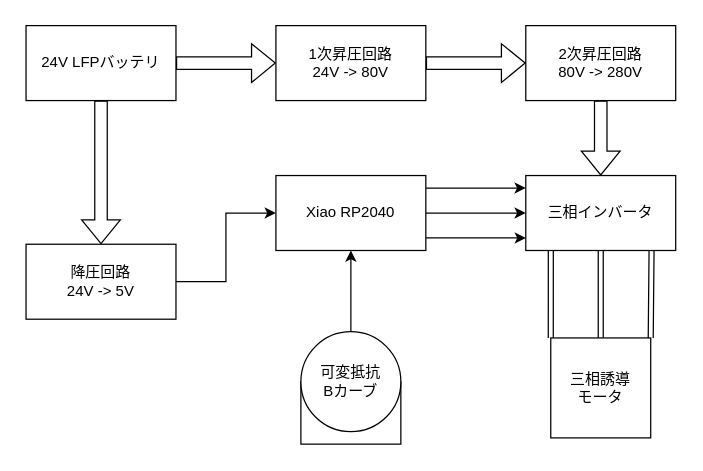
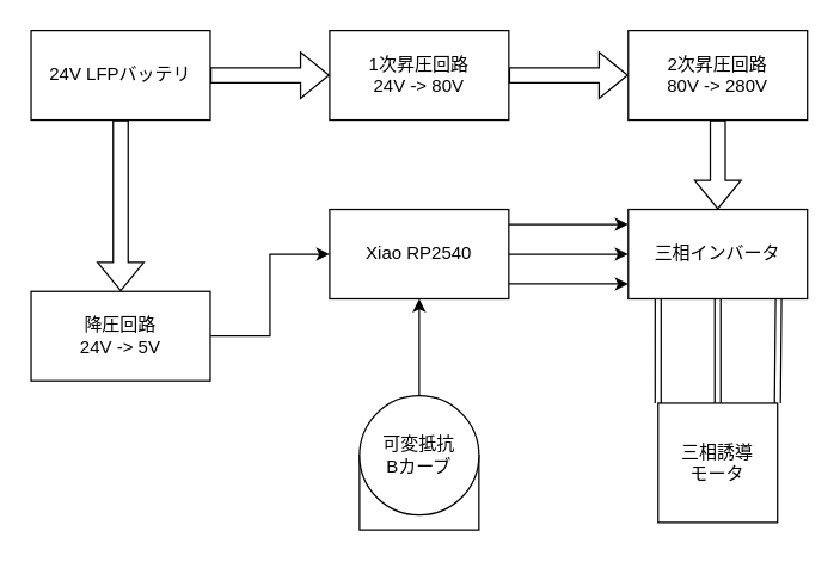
  <mxCell id="0" />
  <mxCell id="1" parent="0" />
  <mxCell id="2" style="edgeStyle=orthogonalEdgeStyle;rounded=0;orthogonalLoop=1;jettySize=auto;html=1;entryX=0;entryY=0.5;entryDx=0;entryDy=0;shape=flexArrow;" edge="1" parent="1" source="4" target="6"><mxGeometry relative="1" as="geometry" /></mxCell>
  <mxCell id="3" style="edgeStyle=orthogonalEdgeStyle;rounded=0;orthogonalLoop=1;jettySize=auto;html=1;entryX=0.5;entryY=0;entryDx=0;entryDy=0;shape=flexArrow;" edge="1" parent="1" source="4" target="19"><mxGeometry relative="1" as="geometry" /></mxCell>
  <mxCell id="4" value="24V LFPバッテリ" style="rounded=0;whiteSpace=wrap;html=1;" vertex="1" parent="1"><mxGeometry x="20" y="20" width="120" height="60" as="geometry" /></mxCell>
  <mxCell id="5" style="edgeStyle=orthogonalEdgeStyle;rounded=0;orthogonalLoop=1;jettySize=auto;html=1;entryX=0;entryY=0.5;entryDx=0;entryDy=0;shape=flexArrow;" edge="1" parent="1" source="6" target="8"><mxGeometry relative="1" as="geometry" /></mxCell>
  <mxCell id="6" value="1次昇圧回路&lt;br&gt;24V -&amp;gt; 80V" style="rounded=0;whiteSpace=wrap;html=1;" vertex="1" parent="1"><mxGeometry x="220" y="20" width="120" height="60" as="geometry" /></mxCell>
  <mxCell id="7" style="edgeStyle=orthogonalEdgeStyle;rounded=0;orthogonalLoop=1;jettySize=auto;html=1;entryX=0.5;entryY=0;entryDx=0;entryDy=0;shape=flexArrow;" edge="1" parent="1" source="8" target="10"><mxGeometry relative="1" as="geometry" /></mxCell>
  <mxCell id="8" value="2次昇圧回路&lt;br&gt;80V -&amp;gt; 280V" style="rounded=0;whiteSpace=wrap;html=1;" vertex="1" parent="1"><mxGeometry x="420" y="20" width="120" height="60" as="geometry" /></mxCell>
  <mxCell id="9" style="edgeStyle=orthogonalEdgeStyle;rounded=0;orthogonalLoop=1;jettySize=auto;html=1;entryX=0.5;entryY=0;entryDx=0;entryDy=0;shape=link;" edge="1" parent="1" source="10" target="11"><mxGeometry relative="1" as="geometry" /></mxCell>
  <mxCell id="10" value="三相インバータ" style="rounded=0;whiteSpace=wrap;html=1;" vertex="1" parent="1"><mxGeometry x="420" y="140" width="120" height="60" as="geometry" /></mxCell>
  <mxCell id="11" value="三相誘導&lt;br&gt;モータ" style="whiteSpace=wrap;html=1;aspect=fixed;rounded=0;" vertex="1" parent="1"><mxGeometry x="440" y="270" width="80" height="80" as="geometry" /></mxCell>
  <mxCell id="12" value="" style="endArrow=classic;html=1;rounded=0;exitX=0.167;exitY=1;exitDx=0;exitDy=0;exitPerimeter=0;shape=link;" edge="1" parent="1" source="10" target="11"><mxGeometry width="50" height="50" relative="1" as="geometry"><mxPoint x="330" y="200" as="sourcePoint" /><mxPoint x="380" y="150" as="targetPoint" /><Array as="points"><mxPoint x="440" y="270" /></Array></mxGeometry></mxCell>
  <mxCell id="13" value="" style="endArrow=classic;html=1;rounded=0;entryX=1;entryY=0;entryDx=0;entryDy=0;exitX=0.839;exitY=0.994;exitDx=0;exitDy=0;exitPerimeter=0;shape=link;" edge="1" parent="1" source="10" target="11"><mxGeometry width="50" height="50" relative="1" as="geometry"><mxPoint x="520" y="220" as="sourcePoint" /><mxPoint x="590" y="260" as="targetPoint" /><Array as="points"><mxPoint x="520" y="270" /></Array></mxGeometry></mxCell>
  <mxCell id="14" style="edgeStyle=orthogonalEdgeStyle;rounded=0;orthogonalLoop=1;jettySize=auto;html=1;entryX=0;entryY=0.5;entryDx=0;entryDy=0;" edge="1" parent="1" source="17" target="10"><mxGeometry relative="1" as="geometry" /></mxCell>
  <mxCell id="15" style="edgeStyle=orthogonalEdgeStyle;rounded=0;orthogonalLoop=1;jettySize=auto;html=1;entryX=0.001;entryY=0.833;entryDx=0;entryDy=0;exitX=0.995;exitY=0.833;exitDx=0;exitDy=0;exitPerimeter=0;entryPerimeter=0;" edge="1" parent="1" source="17" target="10"><mxGeometry relative="1" as="geometry" /></mxCell>
  <mxCell id="16" style="edgeStyle=orthogonalEdgeStyle;rounded=0;orthogonalLoop=1;jettySize=auto;html=1;entryX=0;entryY=0.167;entryDx=0;entryDy=0;entryPerimeter=0;exitX=1.001;exitY=0.167;exitDx=0;exitDy=0;exitPerimeter=0;" edge="1" parent="1" source="17" target="10"><mxGeometry relative="1" as="geometry" /></mxCell>
- <mxCell id="17" value="Xiao RP2040" style="rounded=0;whiteSpace=wrap;html=1;" vertex="1" parent="1"><mxGeometry x="220" y="140" width="120" height="60" as="geometry" /></mxCell>
+ <mxCell id="17" value="Xiao RP2540" style="rounded=0;whiteSpace=wrap;html=1;" vertex="1" parent="1"><mxGeometry x="220" y="140" width="120" height="60" as="geometry" /></mxCell>
  <mxCell id="18" style="edgeStyle=orthogonalEdgeStyle;rounded=0;orthogonalLoop=1;jettySize=auto;html=1;entryX=0;entryY=0.5;entryDx=0;entryDy=0;" edge="1" parent="1" source="19" target="17"><mxGeometry relative="1" as="geometry" /></mxCell>
  <mxCell id="19" value="降圧回路&lt;br&gt;24V -&amp;gt; 5V" style="rounded=0;whiteSpace=wrap;html=1;" vertex="1" parent="1"><mxGeometry x="20" y="195" width="120" height="60" as="geometry" /></mxCell>
  <mxCell id="20" value="" style="rounded=0;whiteSpace=wrap;html=1;" vertex="1" parent="1"><mxGeometry x="240" y="305" width="80" height="50" as="geometry" /></mxCell>
  <mxCell id="21" style="edgeStyle=orthogonalEdgeStyle;rounded=0;orthogonalLoop=1;jettySize=auto;html=1;entryX=0.5;entryY=1;entryDx=0;entryDy=0;" edge="1" parent="1" source="22" target="17"><mxGeometry relative="1" as="geometry" /></mxCell>
  <mxCell id="22" value="可変抵抗&lt;br&gt;Bカーブ" style="ellipse;whiteSpace=wrap;html=1;aspect=fixed;" vertex="1" parent="1"><mxGeometry x="240" y="265" width="80" height="80" as="geometry" /></mxCell>
